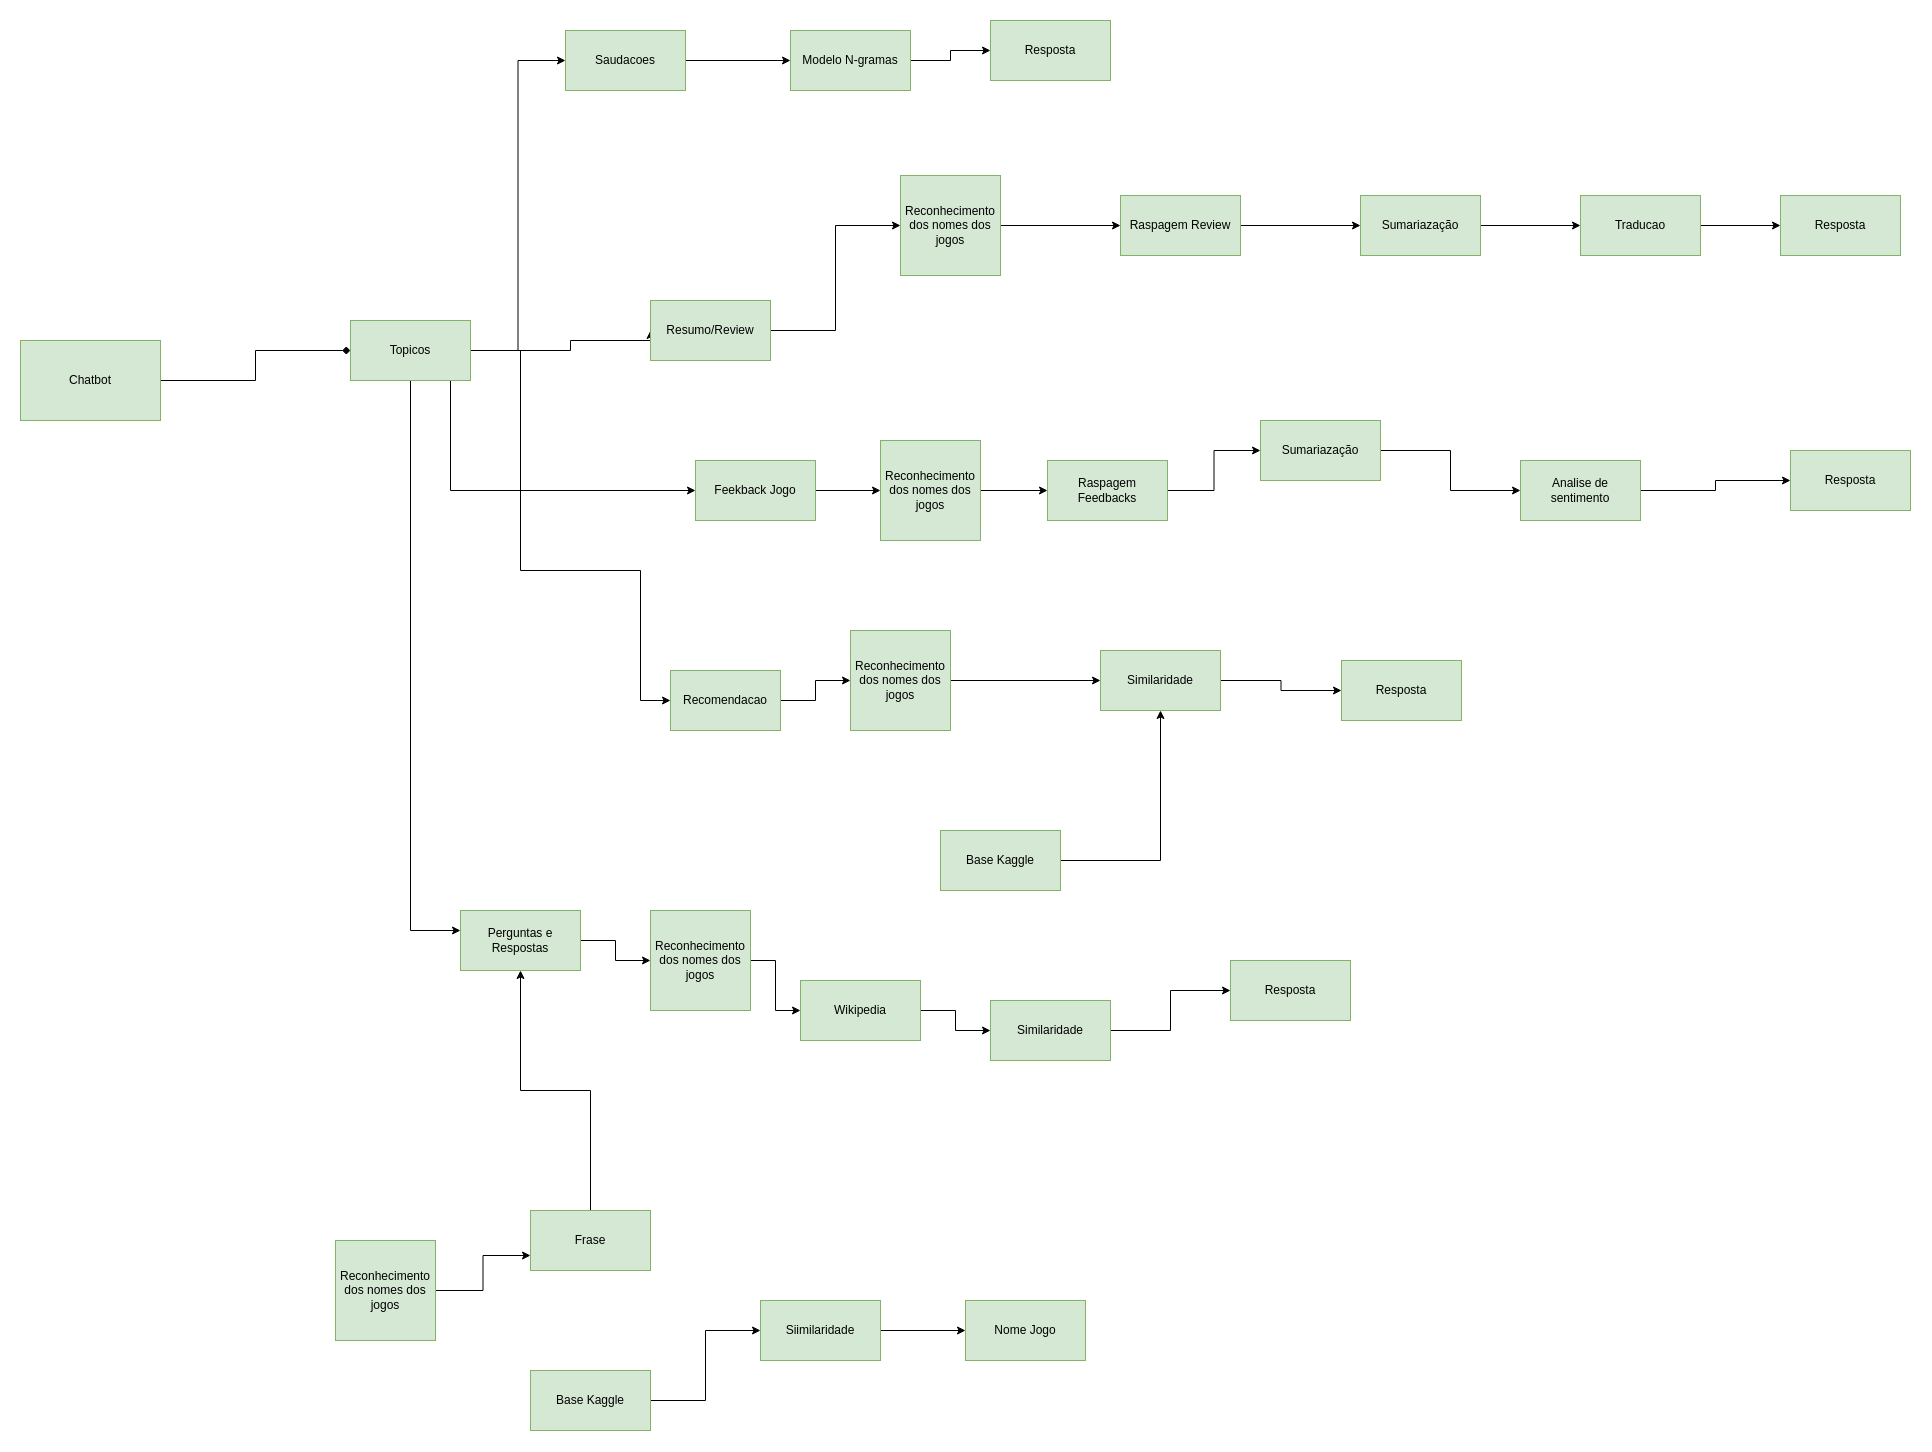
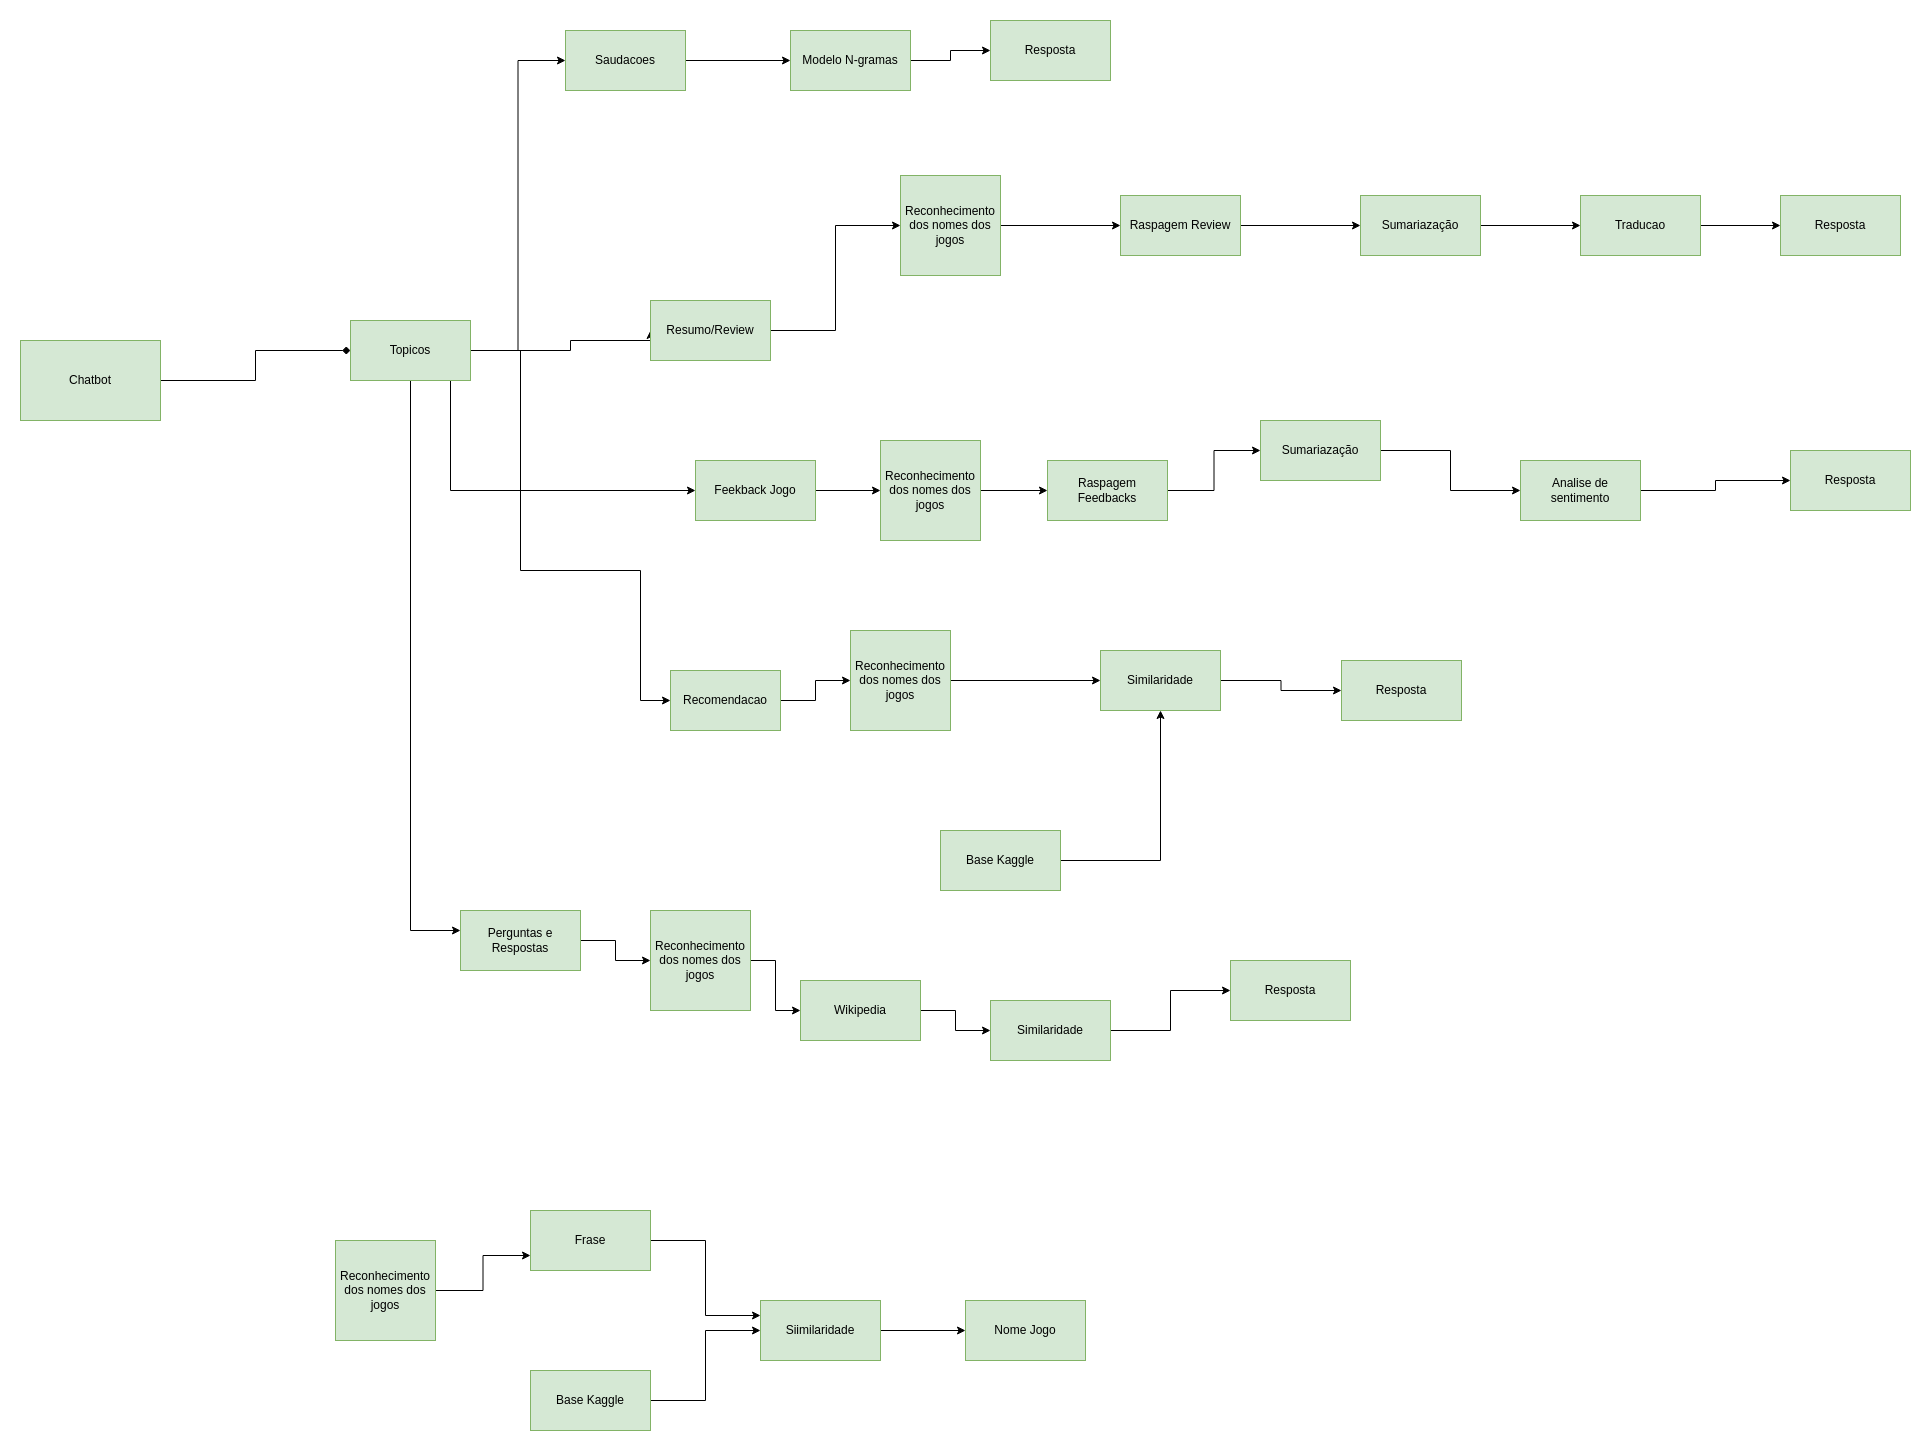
  <mxCell id="0" />
  <mxCell id="1" parent="0" />
  <mxCell id="2" style="edgeStyle=orthogonalEdgeStyle;rounded=0;orthogonalLoop=1;jettySize=auto;html=1;" parent="1" source="3" target="9" edge="1"><mxGeometry relative="1" as="geometry"><mxPoint x="1160" y="225" as="targetPoint" /></mxGeometry></mxCell>
  <mxCell id="3" value="Reconhecimento dos nomes dos jogos" style="whiteSpace=wrap;html=1;aspect=fixed;fillColor=#d5e8d4;strokeColor=#82b366;" parent="1" vertex="1"><mxGeometry x="900" y="175" width="100" height="100" as="geometry" /></mxCell>
  <mxCell id="4" style="edgeStyle=orthogonalEdgeStyle;rounded=0;orthogonalLoop=1;jettySize=auto;html=1;endArrow=diamond;" parent="1" source="5" target="20" edge="1"><mxGeometry relative="1" as="geometry" /></mxCell>
  <mxCell id="5" value="Chatbot" style="rounded=0;whiteSpace=wrap;html=1;fillColor=#d5e8d4;strokeColor=#82b366;" parent="1" vertex="1"><mxGeometry x="20" y="340" width="140" height="80" as="geometry" /></mxCell>
  <mxCell id="6" style="edgeStyle=orthogonalEdgeStyle;rounded=0;orthogonalLoop=1;jettySize=auto;html=1;entryX=0;entryY=0.5;entryDx=0;entryDy=0;" parent="1" source="7" target="50" edge="1"><mxGeometry relative="1" as="geometry" /></mxCell>
  <mxCell id="7" value="Perguntas e Respostas" style="rounded=0;whiteSpace=wrap;html=1;fillColor=#d5e8d4;strokeColor=#82b366;" parent="1" vertex="1"><mxGeometry x="460" y="910" width="120" height="60" as="geometry" /></mxCell>
  <mxCell id="8" style="edgeStyle=orthogonalEdgeStyle;rounded=0;orthogonalLoop=1;jettySize=auto;html=1;entryX=0;entryY=0.5;entryDx=0;entryDy=0;" parent="1" source="9" target="11" edge="1"><mxGeometry relative="1" as="geometry" /></mxCell>
  <mxCell id="9" value="Raspagem Review" style="rounded=0;whiteSpace=wrap;html=1;fillColor=#d5e8d4;strokeColor=#82b366;" parent="1" vertex="1"><mxGeometry x="1120" y="195" width="120" height="60" as="geometry" /></mxCell>
  <mxCell id="10" style="edgeStyle=orthogonalEdgeStyle;rounded=0;orthogonalLoop=1;jettySize=auto;html=1;" parent="1" source="11" target="24" edge="1"><mxGeometry relative="1" as="geometry" /></mxCell>
  <mxCell id="11" value="Sumariazação" style="rounded=0;whiteSpace=wrap;html=1;fillColor=#d5e8d4;strokeColor=#82b366;" parent="1" vertex="1"><mxGeometry x="1360" y="195" width="120" height="60" as="geometry" /></mxCell>
  <mxCell id="12" value="Resposta" style="rounded=0;whiteSpace=wrap;html=1;fillColor=#d5e8d4;strokeColor=#82b366;" parent="1" vertex="1"><mxGeometry x="1780" y="195" width="120" height="60" as="geometry" /></mxCell>
  <mxCell id="13" style="edgeStyle=orthogonalEdgeStyle;rounded=0;orthogonalLoop=1;jettySize=auto;html=1;" parent="1" source="14" target="39" edge="1"><mxGeometry relative="1" as="geometry" /></mxCell>
  <mxCell id="14" value="Analise de sentimento" style="rounded=0;whiteSpace=wrap;html=1;fillColor=#d5e8d4;strokeColor=#82b366;" parent="1" vertex="1"><mxGeometry x="1520" y="460" width="120" height="60" as="geometry" /></mxCell>
  <mxCell id="15" style="edgeStyle=orthogonalEdgeStyle;rounded=0;orthogonalLoop=1;jettySize=auto;html=1;entryX=0;entryY=0.5;entryDx=0;entryDy=0;" parent="1" source="20" target="22" edge="1"><mxGeometry relative="1" as="geometry"><Array as="points"><mxPoint x="570" y="350" /><mxPoint x="570" y="340" /></Array></mxGeometry></mxCell>
  <mxCell id="16" style="edgeStyle=orthogonalEdgeStyle;rounded=0;orthogonalLoop=1;jettySize=auto;html=1;entryX=0;entryY=0.5;entryDx=0;entryDy=0;" parent="1" source="20" target="26" edge="1"><mxGeometry relative="1" as="geometry"><Array as="points"><mxPoint x="520" y="350" /><mxPoint x="520" y="570" /><mxPoint x="640" y="570" /><mxPoint x="640" y="700" /></Array></mxGeometry></mxCell>
  <mxCell id="17" style="edgeStyle=orthogonalEdgeStyle;rounded=0;orthogonalLoop=1;jettySize=auto;html=1;entryX=0;entryY=0.5;entryDx=0;entryDy=0;" parent="1" source="20" target="31" edge="1"><mxGeometry relative="1" as="geometry" /></mxCell>
  <mxCell id="18" style="edgeStyle=orthogonalEdgeStyle;rounded=0;orthogonalLoop=1;jettySize=auto;html=1;" parent="1" source="20" target="7" edge="1"><mxGeometry relative="1" as="geometry"><Array as="points"><mxPoint x="410" y="930" /></Array></mxGeometry></mxCell>
  <mxCell id="19" style="edgeStyle=orthogonalEdgeStyle;rounded=0;orthogonalLoop=1;jettySize=auto;html=1;entryX=0;entryY=0.5;entryDx=0;entryDy=0;" parent="1" source="20" target="36" edge="1"><mxGeometry relative="1" as="geometry"><Array as="points"><mxPoint x="450" y="490" /></Array></mxGeometry></mxCell>
  <mxCell id="20" value="Topicos" style="rounded=0;whiteSpace=wrap;html=1;fillColor=#d5e8d4;strokeColor=#82b366;" parent="1" vertex="1"><mxGeometry x="350" y="320" width="120" height="60" as="geometry" /></mxCell>
  <mxCell id="21" style="edgeStyle=orthogonalEdgeStyle;rounded=0;orthogonalLoop=1;jettySize=auto;html=1;entryX=0;entryY=0.5;entryDx=0;entryDy=0;" parent="1" source="22" target="3" edge="1"><mxGeometry relative="1" as="geometry" /></mxCell>
  <mxCell id="22" value="Resumo/Review" style="rounded=0;whiteSpace=wrap;html=1;fillColor=#d5e8d4;strokeColor=#82b366;" parent="1" vertex="1"><mxGeometry x="650" y="300" width="120" height="60" as="geometry" /></mxCell>
  <mxCell id="23" style="edgeStyle=orthogonalEdgeStyle;rounded=0;orthogonalLoop=1;jettySize=auto;html=1;" parent="1" source="24" target="12" edge="1"><mxGeometry relative="1" as="geometry" /></mxCell>
  <mxCell id="24" value="Traducao" style="rounded=0;whiteSpace=wrap;html=1;fillColor=#d5e8d4;strokeColor=#82b366;" parent="1" vertex="1"><mxGeometry x="1580" y="195" width="120" height="60" as="geometry" /></mxCell>
  <mxCell id="25" style="edgeStyle=orthogonalEdgeStyle;rounded=0;orthogonalLoop=1;jettySize=auto;html=1;" parent="1" source="26" target="28" edge="1"><mxGeometry relative="1" as="geometry" /></mxCell>
  <mxCell id="26" value="Recomendacao" style="rounded=0;whiteSpace=wrap;html=1;fillColor=#d5e8d4;strokeColor=#82b366;" parent="1" vertex="1"><mxGeometry x="670" y="670" width="110" height="60" as="geometry" /></mxCell>
  <mxCell id="27" style="edgeStyle=orthogonalEdgeStyle;rounded=0;orthogonalLoop=1;jettySize=auto;html=1;" parent="1" source="28" target="63" edge="1"><mxGeometry relative="1" as="geometry" /></mxCell>
  <mxCell id="28" value="Reconhecimento dos nomes dos jogos" style="whiteSpace=wrap;html=1;aspect=fixed;fillColor=#d5e8d4;strokeColor=#82b366;" parent="1" vertex="1"><mxGeometry x="850" y="630" width="100" height="100" as="geometry" /></mxCell>
  <mxCell id="29" value="Resposta" style="rounded=0;whiteSpace=wrap;html=1;fillColor=#d5e8d4;strokeColor=#82b366;" parent="1" vertex="1"><mxGeometry x="1341" y="660" width="120" height="60" as="geometry" /></mxCell>
  <mxCell id="30" style="edgeStyle=orthogonalEdgeStyle;rounded=0;orthogonalLoop=1;jettySize=auto;html=1;" parent="1" source="31" target="34" edge="1"><mxGeometry relative="1" as="geometry" /></mxCell>
  <mxCell id="31" value="Saudacoes" style="rounded=0;whiteSpace=wrap;html=1;fillColor=#d5e8d4;strokeColor=#82b366;" parent="1" vertex="1"><mxGeometry x="565" y="30" width="120" height="60" as="geometry" /></mxCell>
  <mxCell id="32" value="Resposta" style="rounded=0;whiteSpace=wrap;html=1;fillColor=#d5e8d4;strokeColor=#82b366;" parent="1" vertex="1"><mxGeometry x="990" y="20" width="120" height="60" as="geometry" /></mxCell>
  <mxCell id="33" style="edgeStyle=orthogonalEdgeStyle;rounded=0;orthogonalLoop=1;jettySize=auto;html=1;" parent="1" source="34" target="32" edge="1"><mxGeometry relative="1" as="geometry" /></mxCell>
  <mxCell id="34" value="Modelo N-gramas" style="rounded=0;whiteSpace=wrap;html=1;fillColor=#d5e8d4;strokeColor=#82b366;" parent="1" vertex="1"><mxGeometry x="790" y="30" width="120" height="60" as="geometry" /></mxCell>
  <mxCell id="35" style="edgeStyle=orthogonalEdgeStyle;rounded=0;orthogonalLoop=1;jettySize=auto;html=1;" parent="1" source="36" target="48" edge="1"><mxGeometry relative="1" as="geometry" /></mxCell>
  <mxCell id="36" value="Feekback Jogo" style="rounded=0;whiteSpace=wrap;html=1;fillColor=#d5e8d4;strokeColor=#82b366;" parent="1" vertex="1"><mxGeometry x="695" y="460" width="120" height="60" as="geometry" /></mxCell>
  <mxCell id="37" style="edgeStyle=orthogonalEdgeStyle;rounded=0;orthogonalLoop=1;jettySize=auto;html=1;" parent="1" source="38" target="46" edge="1"><mxGeometry relative="1" as="geometry" /></mxCell>
  <mxCell id="38" value="Raspagem Feedbacks" style="rounded=0;whiteSpace=wrap;html=1;fillColor=#d5e8d4;strokeColor=#82b366;" parent="1" vertex="1"><mxGeometry x="1047" y="460" width="120" height="60" as="geometry" /></mxCell>
  <mxCell id="39" value="Resposta" style="rounded=0;whiteSpace=wrap;html=1;fillColor=#d5e8d4;strokeColor=#82b366;" parent="1" vertex="1"><mxGeometry x="1790" y="450" width="120" height="60" as="geometry" /></mxCell>
  <mxCell id="40" style="edgeStyle=orthogonalEdgeStyle;rounded=0;orthogonalLoop=1;jettySize=auto;html=1;" parent="1" source="41" target="43" edge="1"><mxGeometry relative="1" as="geometry" /></mxCell>
  <mxCell id="41" value="Wikipedia" style="rounded=0;whiteSpace=wrap;html=1;fillColor=#d5e8d4;strokeColor=#82b366;" parent="1" vertex="1"><mxGeometry x="800" y="980" width="120" height="60" as="geometry" /></mxCell>
  <mxCell id="42" style="edgeStyle=orthogonalEdgeStyle;rounded=0;orthogonalLoop=1;jettySize=auto;html=1;" parent="1" source="43" target="44" edge="1"><mxGeometry relative="1" as="geometry" /></mxCell>
  <mxCell id="43" value="Similaridade" style="rounded=0;whiteSpace=wrap;html=1;fillColor=#d5e8d4;strokeColor=#82b366;" parent="1" vertex="1"><mxGeometry x="990" y="1000" width="120" height="60" as="geometry" /></mxCell>
  <mxCell id="44" value="Resposta" style="rounded=0;whiteSpace=wrap;html=1;fillColor=#d5e8d4;strokeColor=#82b366;" parent="1" vertex="1"><mxGeometry x="1230" y="960" width="120" height="60" as="geometry" /></mxCell>
  <mxCell id="45" style="edgeStyle=orthogonalEdgeStyle;rounded=0;orthogonalLoop=1;jettySize=auto;html=1;" parent="1" source="46" target="14" edge="1"><mxGeometry relative="1" as="geometry" /></mxCell>
  <mxCell id="46" value="Sumariazação" style="rounded=0;whiteSpace=wrap;html=1;fillColor=#d5e8d4;strokeColor=#82b366;" parent="1" vertex="1"><mxGeometry x="1260" y="420" width="120" height="60" as="geometry" /></mxCell>
  <mxCell id="47" style="edgeStyle=orthogonalEdgeStyle;rounded=0;orthogonalLoop=1;jettySize=auto;html=1;" parent="1" source="48" target="38" edge="1"><mxGeometry relative="1" as="geometry" /></mxCell>
  <mxCell id="48" value="Reconhecimento dos nomes dos jogos" style="whiteSpace=wrap;html=1;aspect=fixed;fillColor=#d5e8d4;strokeColor=#82b366;" parent="1" vertex="1"><mxGeometry x="880" y="440" width="100" height="100" as="geometry" /></mxCell>
  <mxCell id="49" style="edgeStyle=orthogonalEdgeStyle;rounded=0;orthogonalLoop=1;jettySize=auto;html=1;" parent="1" source="50" target="41" edge="1"><mxGeometry relative="1" as="geometry" /></mxCell>
  <mxCell id="50" value="Reconhecimento dos nomes dos jogos" style="whiteSpace=wrap;html=1;aspect=fixed;fillColor=#d5e8d4;strokeColor=#82b366;" parent="1" vertex="1"><mxGeometry x="650" y="910" width="100" height="100" as="geometry" /></mxCell>
- <mxCell id="51" style="edgeStyle=orthogonalEdgeStyle;rounded=0;orthogonalLoop=1;jettySize=auto;html=1;" parent="1" source="52" target="7" edge="1"><mxGeometry relative="1" as="geometry" /></mxCell>
+ <mxCell id="51" style="edgeStyle=orthogonalEdgeStyle;rounded=0;orthogonalLoop=1;jettySize=auto;html=1;entryX=0;entryY=0.25;entryDx=0;entryDy=0;" parent="1" source="52" target="56" edge="1"><mxGeometry relative="1" as="geometry" /></mxCell>
  <mxCell id="52" value="Frase" style="rounded=0;whiteSpace=wrap;html=1;fillColor=#d5e8d4;strokeColor=#82b366;" parent="1" vertex="1"><mxGeometry x="530" y="1210" width="120" height="60" as="geometry" /></mxCell>
  <mxCell id="53" style="edgeStyle=orthogonalEdgeStyle;rounded=0;orthogonalLoop=1;jettySize=auto;html=1;entryX=0;entryY=0.5;entryDx=0;entryDy=0;" parent="1" source="54" target="56" edge="1"><mxGeometry relative="1" as="geometry" /></mxCell>
  <mxCell id="54" value="Base Kaggle" style="rounded=0;whiteSpace=wrap;html=1;fillColor=#d5e8d4;strokeColor=#82b366;" parent="1" vertex="1"><mxGeometry x="530" y="1370" width="120" height="60" as="geometry" /></mxCell>
  <mxCell id="55" style="edgeStyle=orthogonalEdgeStyle;rounded=0;orthogonalLoop=1;jettySize=auto;html=1;" parent="1" source="56" target="59" edge="1"><mxGeometry relative="1" as="geometry" /></mxCell>
  <mxCell id="56" value="Siimilaridade" style="rounded=0;whiteSpace=wrap;html=1;fillColor=#d5e8d4;strokeColor=#82b366;" parent="1" vertex="1"><mxGeometry x="760" y="1300" width="120" height="60" as="geometry" /></mxCell>
  <mxCell id="57" style="edgeStyle=orthogonalEdgeStyle;rounded=0;orthogonalLoop=1;jettySize=auto;html=1;entryX=0;entryY=0.75;entryDx=0;entryDy=0;" parent="1" source="58" target="52" edge="1"><mxGeometry relative="1" as="geometry" /></mxCell>
  <mxCell id="58" value="Reconhecimento dos nomes dos jogos" style="whiteSpace=wrap;html=1;aspect=fixed;fillColor=#d5e8d4;strokeColor=#82b366;" parent="1" vertex="1"><mxGeometry x="335" y="1240" width="100" height="100" as="geometry" /></mxCell>
  <mxCell id="59" value="Nome Jogo" style="rounded=0;whiteSpace=wrap;html=1;fillColor=#d5e8d4;strokeColor=#82b366;" parent="1" vertex="1"><mxGeometry x="965" y="1300" width="120" height="60" as="geometry" /></mxCell>
  <mxCell id="60" style="edgeStyle=orthogonalEdgeStyle;rounded=0;orthogonalLoop=1;jettySize=auto;html=1;" parent="1" source="61" target="63" edge="1"><mxGeometry relative="1" as="geometry" /></mxCell>
  <mxCell id="61" value="Base Kaggle" style="rounded=0;whiteSpace=wrap;html=1;fillColor=#d5e8d4;strokeColor=#82b366;" parent="1" vertex="1"><mxGeometry x="940" y="830" width="120" height="60" as="geometry" /></mxCell>
  <mxCell id="62" style="edgeStyle=orthogonalEdgeStyle;rounded=0;orthogonalLoop=1;jettySize=auto;html=1;" parent="1" source="63" target="29" edge="1"><mxGeometry relative="1" as="geometry" /></mxCell>
  <mxCell id="63" value="Similaridade" style="rounded=0;whiteSpace=wrap;html=1;fillColor=#d5e8d4;strokeColor=#82b366;" parent="1" vertex="1"><mxGeometry x="1100" y="650" width="120" height="60" as="geometry" /></mxCell>
